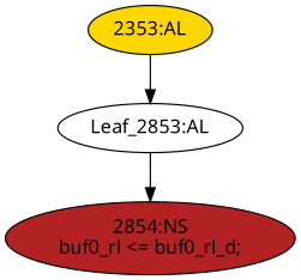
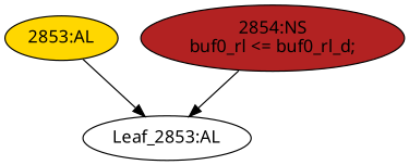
  strict digraph {
    fontname="Noto Sans"
    node [fontname="Noto Sans" style=filled]
    edge [cond="[]" fontname="Noto Sans" lineno=None]
-   n1 [ast="<pyverilog.vparser.ast.Always object at 0x7f13b5542cd0>" clk_sens=True fillcolor=gold label="2353:AL" sens="['clk']" statements="[]" typ=Always use_var="['buf0_rl_d']"]
+   n1 [ast="<pyverilog.vparser.ast.Always object at 0x7f13b5542cd0>" clk_sens=True fillcolor=gold label="2853:AL" sens="['clk']" statements="[]" typ=Always use_var="['buf0_rl_d']"]
    n2 [def_var="['buf0_rl']" label="Leaf_2853:AL" style=""]
    n3 [ast="<pyverilog.vparser.ast.NonblockingSubstitution object at 0x7f13b5542dd0>" fillcolor=firebrick label="2854:NS\nbuf0_rl <= buf0_rl_d;" statements="[<pyverilog.vparser.ast.NonblockingSubstitution object at 0x7f13b5542dd0>]" typ=NonblockingSubstitution]
    n1 -> n2
-   n2 -> n3
+   n3 -> n2
  }
